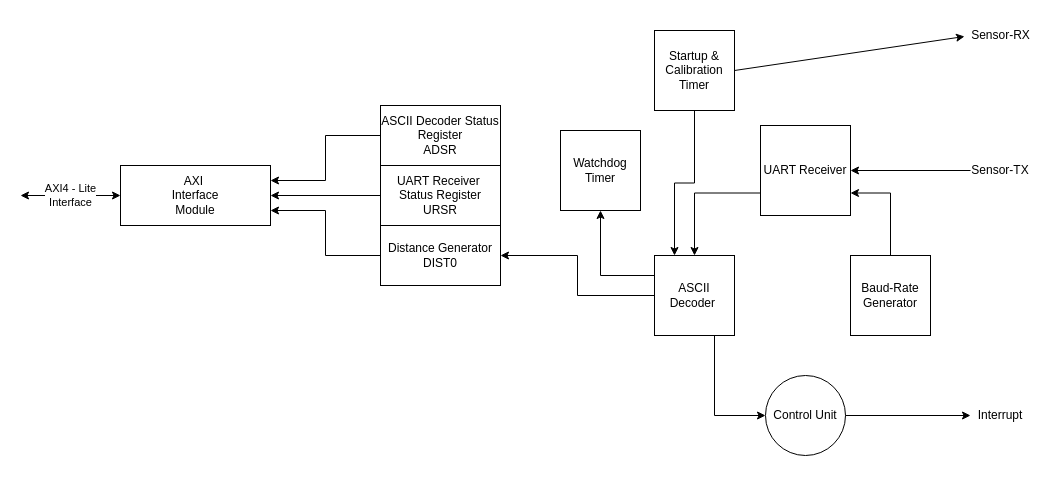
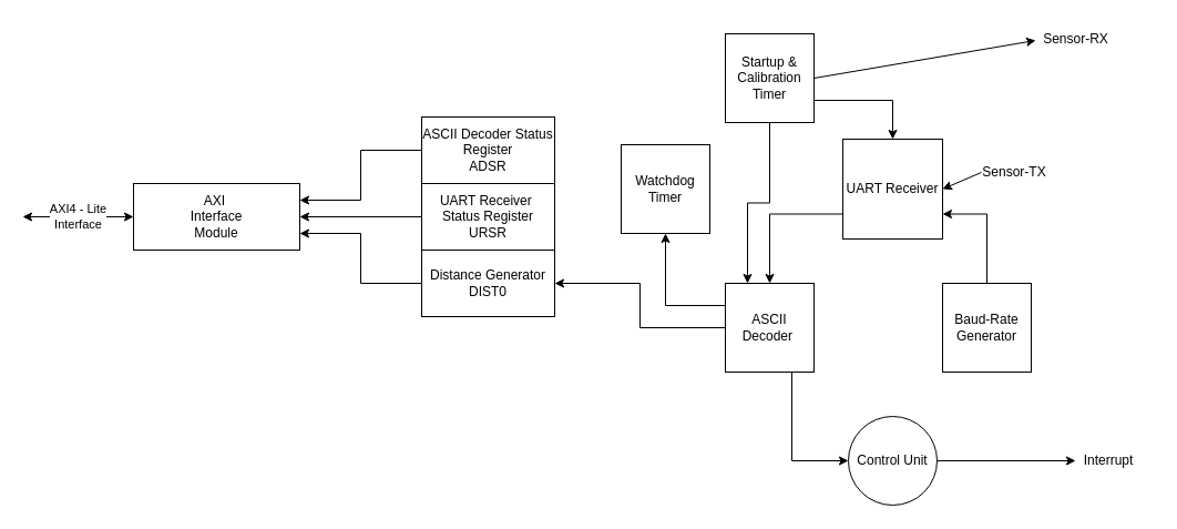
  <mxCell id="0" />
  <mxCell id="1" parent="0" />
  <mxCell id="2" value="UART Receiver" style="whiteSpace=wrap;html=1;aspect=fixed;" vertex="1" parent="1"><mxGeometry x="760" y="125" width="90" height="90" as="geometry" /></mxCell>
  <mxCell id="3" value="Baud-Rate Generator" style="whiteSpace=wrap;html=1;aspect=fixed;" vertex="1" parent="1"><mxGeometry x="850" y="255" width="80" height="80" as="geometry" /></mxCell>
- <mxCell id="4" value="Sensor-TX" style="text;html=1;align=center;verticalAlign=middle;whiteSpace=wrap;rounded=0;" vertex="1" parent="1"><mxGeometry x="970" y="155" width="60" height="30" as="geometry" /></mxCell>
- <mxCell id="5" value="Sensor-RX" style="text;html=1;align=center;verticalAlign=middle;resizable=0;points=[];autosize=1;strokeColor=none;fillColor=none;" vertex="1" parent="1"><mxGeometry x="960" y="20" width="80" height="30" as="geometry" /></mxCell>
+ <mxCell id="4" value="Sensor-TX" style="text;html=1;align=center;verticalAlign=middle;whiteSpace=wrap;rounded=0;" vertex="1" parent="1"><mxGeometry x="885" y="140" width="60" height="30" as="geometry" /></mxCell>
+ <mxCell id="5" value="Sensor-RX" style="text;html=1;align=center;verticalAlign=middle;resizable=0;points=[];autosize=1;strokeColor=none;fillColor=none;" vertex="1" parent="1"><mxGeometry x="930" y="20" width="80" height="30" as="geometry" /></mxCell>
  <mxCell id="6" value="Startup &amp;amp; Calibration Timer" style="whiteSpace=wrap;html=1;aspect=fixed;" vertex="1" parent="1"><mxGeometry x="654" y="30" width="80" height="80" as="geometry" /></mxCell>
  <mxCell id="7" value="Watchdog Timer" style="whiteSpace=wrap;html=1;aspect=fixed;" vertex="1" parent="1"><mxGeometry x="560" y="130" width="80" height="80" as="geometry" /></mxCell>
  <mxCell id="8" value="ASCII Decoder&amp;nbsp;" style="whiteSpace=wrap;html=1;aspect=fixed;" vertex="1" parent="1"><mxGeometry x="654" y="255" width="80" height="80" as="geometry" /></mxCell>
  <mxCell id="9" value="" style="endArrow=classic;html=1;rounded=0;entryX=1;entryY=0.75;entryDx=0;entryDy=0;exitX=0.5;exitY=0;exitDx=0;exitDy=0;edgeStyle=orthogonalEdgeStyle;" edge="1" parent="1" source="3" target="2"><mxGeometry width="50" height="50" relative="1" as="geometry"><mxPoint x="670" y="385" as="sourcePoint" /><mxPoint x="720" y="335" as="targetPoint" /></mxGeometry></mxCell>
  <mxCell id="10" value="" style="endArrow=classic;html=1;rounded=0;entryX=1;entryY=0.5;entryDx=0;entryDy=0;exitX=0;exitY=0.5;exitDx=0;exitDy=0;" edge="1" parent="1" source="4" target="2"><mxGeometry width="50" height="50" relative="1" as="geometry"><mxPoint x="670" y="385" as="sourcePoint" /><mxPoint x="720" y="335" as="targetPoint" /></mxGeometry></mxCell>
  <mxCell id="11" value="" style="endArrow=classic;html=1;rounded=0;entryX=0.05;entryY=0.533;entryDx=0;entryDy=0;entryPerimeter=0;exitX=1;exitY=0.5;exitDx=0;exitDy=0;" edge="1" parent="1" source="6" target="5"><mxGeometry width="50" height="50" relative="1" as="geometry"><mxPoint x="889.5" y="155" as="sourcePoint" /><mxPoint x="889.5" y="-15" as="targetPoint" /></mxGeometry></mxCell>
+ <mxCell id="12" value="" style="endArrow=classic;html=1;rounded=0;entryX=0.5;entryY=0;entryDx=0;entryDy=0;exitX=1;exitY=0.75;exitDx=0;exitDy=0;edgeStyle=orthogonalEdgeStyle;" edge="1" parent="1" source="6" target="2"><mxGeometry width="50" height="50" relative="1" as="geometry"><mxPoint x="670" y="235" as="sourcePoint" /><mxPoint x="720" y="185" as="targetPoint" /></mxGeometry></mxCell>
  <mxCell id="13" value="" style="endArrow=classic;html=1;rounded=0;entryX=0.5;entryY=0;entryDx=0;entryDy=0;exitX=0;exitY=0.75;exitDx=0;exitDy=0;edgeStyle=orthogonalEdgeStyle;" edge="1" parent="1" source="2" target="8"><mxGeometry width="50" height="50" relative="1" as="geometry"><mxPoint x="690" y="235" as="sourcePoint" /><mxPoint x="720" y="185" as="targetPoint" /></mxGeometry></mxCell>
  <mxCell id="14" value="" style="endArrow=classic;html=1;rounded=0;exitX=0.5;exitY=1;exitDx=0;exitDy=0;entryX=0.25;entryY=0;entryDx=0;entryDy=0;edgeStyle=orthogonalEdgeStyle;" edge="1" parent="1" source="6" target="8"><mxGeometry width="50" height="50" relative="1" as="geometry"><mxPoint x="670" y="235" as="sourcePoint" /><mxPoint x="720" y="185" as="targetPoint" /></mxGeometry></mxCell>
  <mxCell id="15" value="Control Unit" style="ellipse;whiteSpace=wrap;html=1;aspect=fixed;" vertex="1" parent="1"><mxGeometry x="765" y="375" width="80" height="80" as="geometry" /></mxCell>
  <mxCell id="16" value="Interrupt" style="text;html=1;align=center;verticalAlign=middle;whiteSpace=wrap;rounded=0;" vertex="1" parent="1"><mxGeometry x="970" y="400" width="60" height="30" as="geometry" /></mxCell>
  <mxCell id="17" value="" style="endArrow=classic;html=1;rounded=0;entryX=0;entryY=0.5;entryDx=0;entryDy=0;exitX=1;exitY=0.5;exitDx=0;exitDy=0;" edge="1" parent="1" source="15" target="16"><mxGeometry width="50" height="50" relative="1" as="geometry"><mxPoint x="670" y="65" as="sourcePoint" /><mxPoint x="720" y="15" as="targetPoint" /></mxGeometry></mxCell>
  <mxCell id="18" value="" style="endArrow=classic;html=1;rounded=0;exitX=0.75;exitY=1;exitDx=0;exitDy=0;entryX=0;entryY=0.5;entryDx=0;entryDy=0;edgeStyle=orthogonalEdgeStyle;" edge="1" parent="1" source="8" target="15"><mxGeometry width="50" height="50" relative="1" as="geometry"><mxPoint x="670" y="235" as="sourcePoint" /><mxPoint x="720" y="185" as="targetPoint" /></mxGeometry></mxCell>
  <mxCell id="19" value="" style="group" vertex="1" connectable="0" parent="1"><mxGeometry x="380" y="105" width="120" height="180" as="geometry" /></mxCell>
  <mxCell id="20" value="Distance Generator&lt;div&gt;DIST0&lt;/div&gt;" style="rounded=0;whiteSpace=wrap;html=1;" vertex="1" parent="19"><mxGeometry y="120" width="120" height="60" as="geometry" /></mxCell>
  <mxCell id="21" value="UART Receiver&amp;nbsp;&lt;div&gt;Status Register&lt;/div&gt;&lt;div&gt;URSR&lt;/div&gt;" style="rounded=0;whiteSpace=wrap;html=1;" vertex="1" parent="19"><mxGeometry y="60" width="120" height="60" as="geometry" /></mxCell>
  <mxCell id="22" value="ASCII Decoder Status Register&lt;div&gt;ADSR&lt;/div&gt;" style="rounded=0;whiteSpace=wrap;html=1;" vertex="1" parent="19"><mxGeometry width="120" height="60" as="geometry" /></mxCell>
  <mxCell id="23" value="" style="endArrow=classic;html=1;rounded=0;exitX=0;exitY=0.5;exitDx=0;exitDy=0;entryX=1;entryY=0.5;entryDx=0;entryDy=0;edgeStyle=orthogonalEdgeStyle;" edge="1" parent="1" source="8" target="20"><mxGeometry width="50" height="50" relative="1" as="geometry"><mxPoint x="630" y="235" as="sourcePoint" /><mxPoint x="680" y="185" as="targetPoint" /></mxGeometry></mxCell>
  <mxCell id="24" value="" style="endArrow=classic;html=1;rounded=0;entryX=0.5;entryY=1;entryDx=0;entryDy=0;exitX=0;exitY=0.25;exitDx=0;exitDy=0;edgeStyle=orthogonalEdgeStyle;" edge="1" parent="1" source="8" target="7"><mxGeometry width="50" height="50" relative="1" as="geometry"><mxPoint x="630" y="235" as="sourcePoint" /><mxPoint x="680" y="185" as="targetPoint" /></mxGeometry></mxCell>
  <mxCell id="25" value="AXI&amp;nbsp;&lt;div&gt;Interface&lt;/div&gt;&lt;div&gt;Module&lt;/div&gt;" style="rounded=0;whiteSpace=wrap;html=1;" vertex="1" parent="1"><mxGeometry x="120" y="165" width="150" height="60" as="geometry" /></mxCell>
  <mxCell id="26" value="" style="endArrow=classic;html=1;rounded=0;exitX=0;exitY=0.5;exitDx=0;exitDy=0;entryX=1;entryY=0.25;entryDx=0;entryDy=0;edgeStyle=orthogonalEdgeStyle;" edge="1" parent="1" source="22" target="25"><mxGeometry width="50" height="50" relative="1" as="geometry"><mxPoint x="360" y="235" as="sourcePoint" /><mxPoint x="410" y="185" as="targetPoint" /></mxGeometry></mxCell>
  <mxCell id="27" value="" style="endArrow=classic;html=1;rounded=0;exitX=0;exitY=0.5;exitDx=0;exitDy=0;" edge="1" parent="1" source="21" target="25"><mxGeometry width="50" height="50" relative="1" as="geometry"><mxPoint x="360" y="235" as="sourcePoint" /><mxPoint x="410" y="185" as="targetPoint" /></mxGeometry></mxCell>
  <mxCell id="28" value="" style="endArrow=classic;html=1;rounded=0;exitX=0;exitY=0.5;exitDx=0;exitDy=0;edgeStyle=orthogonalEdgeStyle;entryX=1;entryY=0.75;entryDx=0;entryDy=0;" edge="1" parent="1" source="20" target="25"><mxGeometry width="50" height="50" relative="1" as="geometry"><mxPoint x="360" y="235" as="sourcePoint" /><mxPoint x="410" y="185" as="targetPoint" /></mxGeometry></mxCell>
  <mxCell id="29" value="AXI4 - Lite&lt;div&gt;Interface&lt;/div&gt;" style="endArrow=classic;startArrow=classic;html=1;rounded=0;" edge="1" parent="1"><mxGeometry width="50" height="50" relative="1" as="geometry"><mxPoint x="20" y="195" as="sourcePoint" /><mxPoint x="120" y="195" as="targetPoint" /></mxGeometry></mxCell>
